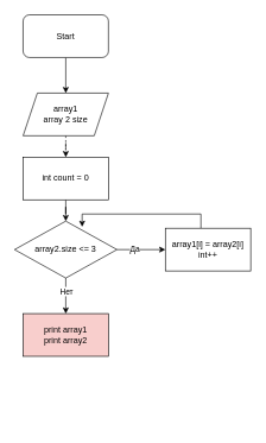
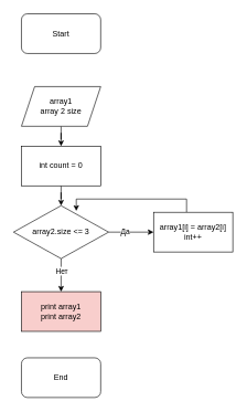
  <mxCell id="0" />
  <mxCell id="1" parent="0" />
- <mxCell id="2" value="" style="edgeStyle=orthogonalEdgeStyle;rounded=0;orthogonalLoop=1;jettySize=auto;html=1;" edge="1" parent="1" source="3" target="6"><mxGeometry relative="1" as="geometry" /></mxCell>
  <mxCell id="3" value="Start" style="rounded=1;whiteSpace=wrap;html=1;" vertex="1" parent="1"><mxGeometry x="32" y="20" width="120" height="60" as="geometry" /></mxCell>
- <mxCell id="5" value="" style="edgeStyle=orthogonalEdgeStyle;rounded=0;orthogonalLoop=1;jettySize=auto;html=1;dashed=1;" edge="1" parent="1" source="6" target="8"><mxGeometry relative="1" as="geometry" /></mxCell>
+ <mxCell id="4" value="End" style="rounded=1;whiteSpace=wrap;html=1;" vertex="1" parent="1"><mxGeometry x="32" y="540" width="120" height="60" as="geometry" /></mxCell>
+ <mxCell id="5" value="" style="edgeStyle=orthogonalEdgeStyle;rounded=0;orthogonalLoop=1;jettySize=auto;html=1;" edge="1" parent="1" source="6" target="8"><mxGeometry relative="1" as="geometry" /></mxCell>
  <mxCell id="6" value="array1&lt;br&gt;array 2 size" style="shape=parallelogram;perimeter=parallelogramPerimeter;whiteSpace=wrap;html=1;fixedSize=1;" vertex="1" parent="1"><mxGeometry x="32" y="130" width="120" height="60" as="geometry" /></mxCell>
  <mxCell id="7" value="" style="edgeStyle=orthogonalEdgeStyle;rounded=0;orthogonalLoop=1;jettySize=auto;html=1;" edge="1" parent="1" source="8" target="13"><mxGeometry relative="1" as="geometry" /></mxCell>
  <mxCell id="8" value="int count = 0&lt;br&gt;" style="rounded=0;whiteSpace=wrap;html=1;" vertex="1" parent="1"><mxGeometry x="32" y="220" width="120" height="60" as="geometry" /></mxCell>
  <mxCell id="9" value="" style="edgeStyle=orthogonalEdgeStyle;rounded=0;orthogonalLoop=1;jettySize=auto;html=1;" edge="1" parent="1" source="13" target="15"><mxGeometry relative="1" as="geometry" /></mxCell>
  <mxCell id="10" value="Да" style="edgeLabel;html=1;align=center;verticalAlign=middle;resizable=0;points=[];" vertex="1" connectable="0" parent="9"><mxGeometry x="-0.294" y="1" relative="1" as="geometry"><mxPoint as="offset" /></mxGeometry></mxCell>
  <mxCell id="11" style="edgeStyle=orthogonalEdgeStyle;rounded=0;orthogonalLoop=1;jettySize=auto;html=1;" edge="1" parent="1" source="13"><mxGeometry relative="1" as="geometry"><mxPoint x="92" y="440" as="targetPoint" /></mxGeometry></mxCell>
  <mxCell id="12" value="Нет" style="edgeLabel;html=1;align=center;verticalAlign=middle;resizable=0;points=[];" vertex="1" connectable="0" parent="11"><mxGeometry x="-0.283" relative="1" as="geometry"><mxPoint as="offset" /></mxGeometry></mxCell>
  <mxCell id="13" value="array2.size &amp;lt;= 3" style="rhombus;whiteSpace=wrap;html=1;" vertex="1" parent="1"><mxGeometry x="20" y="310" width="144" height="80" as="geometry" /></mxCell>
  <mxCell id="14" style="edgeStyle=orthogonalEdgeStyle;rounded=0;orthogonalLoop=1;jettySize=auto;html=1;entryX=0.66;entryY=0.1;entryDx=0;entryDy=0;entryPerimeter=0;" edge="1" parent="1" source="15" target="13"><mxGeometry relative="1" as="geometry"><Array as="points"><mxPoint x="282" y="300" /><mxPoint x="115" y="300" /></Array></mxGeometry></mxCell>
  <mxCell id="15" value="array1[i] = array2[i]&lt;br&gt;int++" style="rounded=0;whiteSpace=wrap;html=1;" vertex="1" parent="1"><mxGeometry x="232" y="320" width="120" height="60" as="geometry" /></mxCell>
  <mxCell id="16" value="print array1&lt;br&gt;print array2" style="rounded=0;whiteSpace=wrap;html=1;fillColor=#f8cecc;" vertex="1" parent="1"><mxGeometry x="32" y="440" width="120" height="60" as="geometry" /></mxCell>
